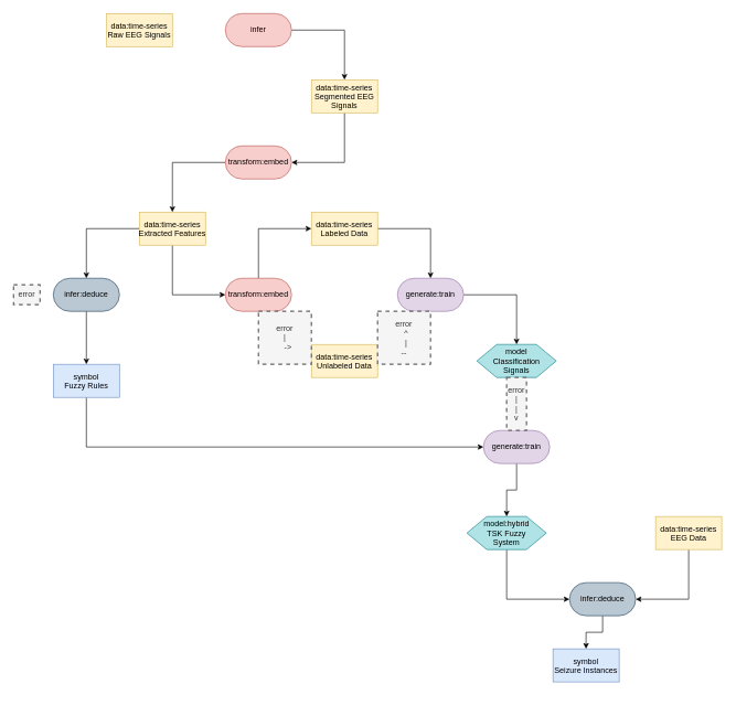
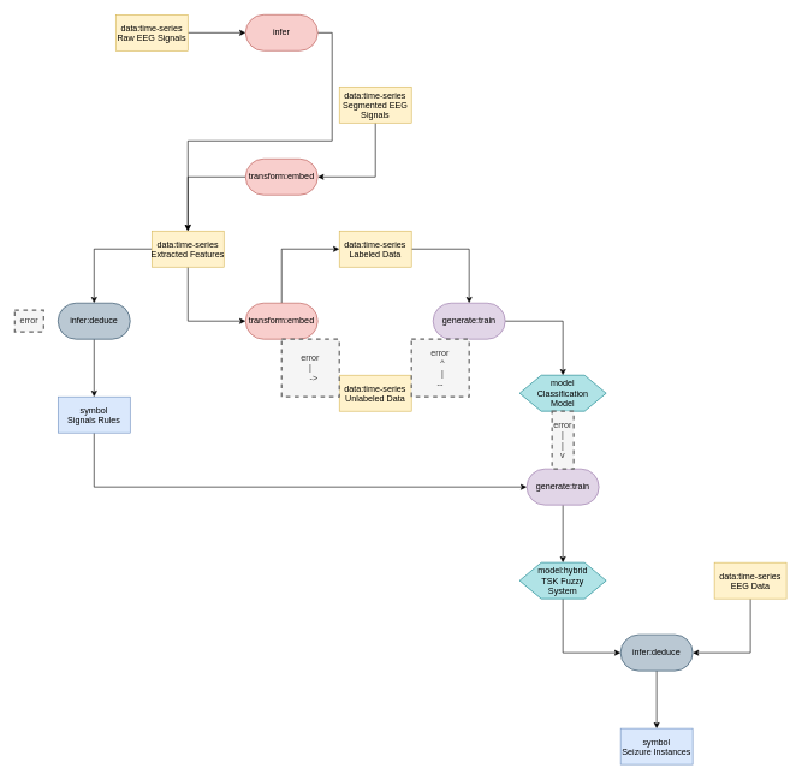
  <mxCell id="0" />
  <mxCell id="1" parent="0" />
+ <mxCell id="2" style="edgeStyle=orthogonalEdgeStyle;rounded=0;orthogonalLoop=1;jettySize=auto;html=1;exitX=1;exitY=0.5;exitDx=0;exitDy=0;entryX=0;entryY=0.5;entryDx=0;entryDy=0;" edge="1" parent="1" source="3" target="5"><mxGeometry relative="1" as="geometry" /></mxCell>
  <mxCell id="3" value="data:time-series&#10;Raw EEG Signals" style="rectangle;fillColor=#fff2cc;strokeColor=#d6b656;" name="data" vertex="1" parent="1"><mxGeometry x="160" y="20" width="100" height="50" as="geometry" /></mxCell>
- <mxCell id="4" style="edgeStyle=orthogonalEdgeStyle;rounded=0;orthogonalLoop=1;jettySize=auto;html=1;exitX=1;exitY=0.5;exitDx=0;exitDy=0;entryX=0.5;entryY=0;entryDx=0;entryDy=0;" edge="1" parent="1" source="5" target="7"><mxGeometry relative="1" as="geometry" /></mxCell>
+ <mxCell id="4" style="edgeStyle=orthogonalEdgeStyle;rounded=0;orthogonalLoop=1;jettySize=auto;html=1;exitX=1;exitY=0.5;exitDx=0;exitDy=0;" edge="1" parent="1" source="5" target="12"><mxGeometry relative="1" as="geometry" /></mxCell>
  <mxCell id="5" value="infer" style="rounded=1;whiteSpace=wrap;html=1;arcSize=50;fillColor=#f8cecc;strokeColor=#b85450;" name="transform" vertex="1" parent="1"><mxGeometry x="340" y="20" width="100" height="50" as="geometry" /></mxCell>
  <mxCell id="6" style="edgeStyle=orthogonalEdgeStyle;rounded=0;orthogonalLoop=1;jettySize=auto;html=1;exitX=0.5;exitY=1;exitDx=0;exitDy=0;entryX=1;entryY=0.5;entryDx=0;entryDy=0;" edge="1" parent="1" source="7" target="9"><mxGeometry relative="1" as="geometry" /></mxCell>
  <mxCell id="7" value="data:time-series&#10;Segmented EEG&#10;Signals" style="rectangle;fillColor=#fff2cc;strokeColor=#d6b656;" name="data" vertex="1" parent="1"><mxGeometry x="470" y="120" width="100" height="50" as="geometry" /></mxCell>
  <mxCell id="8" style="edgeStyle=orthogonalEdgeStyle;rounded=0;orthogonalLoop=1;jettySize=auto;html=1;exitX=0;exitY=0.5;exitDx=0;exitDy=0;entryX=0.5;entryY=0;entryDx=0;entryDy=0;" edge="1" parent="1" source="9" target="12"><mxGeometry relative="1" as="geometry" /></mxCell>
  <mxCell id="9" value="transform:embed" style="rounded=1;whiteSpace=wrap;html=1;arcSize=50;fillColor=#f8cecc;strokeColor=#b85450;" name="transform" vertex="1" parent="1"><mxGeometry x="340" y="220" width="100" height="50" as="geometry" /></mxCell>
  <mxCell id="10" style="edgeStyle=orthogonalEdgeStyle;rounded=0;orthogonalLoop=1;jettySize=auto;html=1;exitX=0;exitY=0.5;exitDx=0;exitDy=0;entryX=0.5;entryY=0;entryDx=0;entryDy=0;" edge="1" parent="1" source="12" target="14"><mxGeometry relative="1" as="geometry" /></mxCell>
  <mxCell id="11" style="edgeStyle=orthogonalEdgeStyle;rounded=0;orthogonalLoop=1;jettySize=auto;html=1;exitX=0.5;exitY=1;exitDx=0;exitDy=0;entryX=0;entryY=0.5;entryDx=0;entryDy=0;" edge="1" parent="1" source="12" target="16"><mxGeometry relative="1" as="geometry" /></mxCell>
  <mxCell id="12" value="data:time-series&#10;Extracted Features" style="rectangle;fillColor=#fff2cc;strokeColor=#d6b656;" name="data" vertex="1" parent="1" tooltip="⚠️ Node not part of any valid pattern."><mxGeometry x="210" y="320" width="100" height="50" as="geometry" /></mxCell>
  <mxCell id="13" style="edgeStyle=orthogonalEdgeStyle;rounded=0;orthogonalLoop=1;jettySize=auto;html=1;exitX=0.5;exitY=1;exitDx=0;exitDy=0;entryX=0.5;entryY=0;entryDx=0;entryDy=0;" edge="1" parent="1" source="14" target="26"><mxGeometry relative="1" as="geometry" /></mxCell>
  <mxCell id="14" value="infer:deduce" style="rounded=1;whiteSpace=wrap;html=1;arcSize=50;fillColor=#bac8d3;strokeColor=#23445d;" name="infer:deduce" vertex="1" parent="1" tooltip="⚠️ Node not part of any valid pattern."><mxGeometry x="80" y="420" width="100" height="50" as="geometry" /></mxCell>
  <mxCell id="15" style="edgeStyle=orthogonalEdgeStyle;rounded=0;orthogonalLoop=1;jettySize=auto;html=1;exitX=0.5;exitY=0;exitDx=0;exitDy=0;entryX=0;entryY=0.5;entryDx=0;entryDy=0;" edge="1" parent="1" source="16" target="18"><mxGeometry relative="1" as="geometry" /></mxCell>
  <mxCell id="16" value="transform:embed" style="rounded=1;whiteSpace=wrap;html=1;arcSize=50;fillColor=#f8cecc;strokeColor=#b85450;" name="transform" vertex="1" parent="1"><mxGeometry x="340" y="420" width="100" height="50" as="geometry" /></mxCell>
  <mxCell id="17" style="edgeStyle=orthogonalEdgeStyle;rounded=0;orthogonalLoop=1;jettySize=auto;html=1;exitX=1;exitY=0.5;exitDx=0;exitDy=0;entryX=0.5;entryY=0;entryDx=0;entryDy=0;" edge="1" parent="1" source="18" target="22"><mxGeometry relative="1" as="geometry" /></mxCell>
  <mxCell id="18" value="data:time-series&#10;Labeled Data" style="rectangle;fillColor=#fff2cc;strokeColor=#d6b656;" name="data" vertex="1" parent="1"><mxGeometry x="470" y="320" width="100" height="50" as="geometry" /></mxCell>
  <mxCell id="19" value="data:time-series&#10;Unlabeled Data" style="rectangle;fillColor=#fff2cc;strokeColor=#d6b656;" name="data" vertex="1" parent="1" tooltip="⚠️ Node is disconnected."><mxGeometry x="470" y="520" width="100" height="50" as="geometry" /></mxCell>
  <mxCell id="20" value="&lt;div&gt;error&lt;/div&gt;&lt;div&gt;|&lt;/div&gt;&lt;div&gt;&amp;nbsp;&amp;nbsp; -&amp;gt;&lt;/div&gt;" style="text;html=1;align=center;verticalAlign=middle;whiteSpace=wrap;rounded=0;dashed=1;fillColor=#f5f5f5;fontColor=#333333;strokeColor=#666666;strokeWidth=2;" name="text" vertex="1" parent="1"><mxGeometry x="390" y="470" width="80" height="80" as="geometry" /></mxCell>
  <mxCell id="21" style="edgeStyle=orthogonalEdgeStyle;rounded=0;orthogonalLoop=1;jettySize=auto;html=1;exitX=1;exitY=0.5;exitDx=0;exitDy=0;entryX=0.5;entryY=0;entryDx=0;entryDy=0;" edge="1" parent="1" source="22" target="24"><mxGeometry relative="1" as="geometry" /></mxCell>
  <mxCell id="22" value="generate:train" style="rounded=1;whiteSpace=wrap;html=1;arcSize=50;fillColor=#e1d5e7;strokeColor=#9673a6;" name="generate:train" vertex="1" parent="1" tooltip="⚠️ Node not part of any valid pattern."><mxGeometry x="600" y="420" width="100" height="50" as="geometry" /></mxCell>
  <mxCell id="23" value="&lt;div&gt;error&lt;/div&gt;&lt;div&gt;&amp;nbsp; ^&lt;/div&gt;&lt;div&gt;&amp;nbsp; |&lt;/div&gt;&lt;div&gt;--&lt;/div&gt;" style="text;html=1;align=center;verticalAlign=middle;whiteSpace=wrap;rounded=0;dashed=1;fillColor=#f5f5f5;fontColor=#333333;strokeColor=#666666;strokeWidth=2;" name="text" vertex="1" parent="1"><mxGeometry x="570" y="470" width="80" height="80" as="geometry" /></mxCell>
- <mxCell id="24" value="model&#10;Classification&#10;Signals" style="shape=hexagon;perimeter=hexagonPerimeter2;fillColor=#b0e3e6;strokeColor=#0e8088;" name="model" vertex="1" parent="1" tooltip="⚠️ Node not part of any valid pattern."><mxGeometry x="720" y="520" width="120" height="50" as="geometry" /></mxCell>
+ <mxCell id="24" value="model&#10;Classification&#10;Model" style="shape=hexagon;perimeter=hexagonPerimeter2;fillColor=#b0e3e6;strokeColor=#0e8088;" name="model" vertex="1" parent="1" tooltip="⚠️ Node not part of any valid pattern."><mxGeometry x="720" y="520" width="120" height="50" as="geometry" /></mxCell>
  <mxCell id="25" style="edgeStyle=orthogonalEdgeStyle;rounded=0;orthogonalLoop=1;jettySize=auto;html=1;exitX=0.5;exitY=1;exitDx=0;exitDy=0;entryX=0;entryY=0.5;entryDx=0;entryDy=0;" edge="1" parent="1" source="26" target="28"><mxGeometry relative="1" as="geometry" /></mxCell>
- <mxCell id="26" value="symbol&#10;Fuzzy Rules" style="rectangle;fillColor=#dae8fc;strokeColor=#6c8ebf;" name="symbol" vertex="1" parent="1" tooltip="⚠️ Node not part of any valid pattern."><mxGeometry x="80" y="550" width="100" height="50" as="geometry" /></mxCell>
+ <mxCell id="26" value="symbol&#10;Signals Rules" style="rectangle;fillColor=#dae8fc;strokeColor=#6c8ebf;" name="symbol" vertex="1" parent="1" tooltip="⚠️ Node not part of any valid pattern."><mxGeometry x="80" y="550" width="100" height="50" as="geometry" /></mxCell>
  <mxCell id="27" style="edgeStyle=orthogonalEdgeStyle;rounded=0;orthogonalLoop=1;jettySize=auto;html=1;exitX=0.5;exitY=1;exitDx=0;exitDy=0;entryX=0.5;entryY=0;entryDx=0;entryDy=0;" edge="1" parent="1" source="28" target="31"><mxGeometry relative="1" as="geometry" /></mxCell>
  <mxCell id="28" value="generate:train" style="rounded=1;whiteSpace=wrap;html=1;arcSize=50;fillColor=#e1d5e7;strokeColor=#9673a6;" name="generate:train" vertex="1" parent="1"><mxGeometry x="730" y="650" width="100" height="50" as="geometry" /></mxCell>
  <mxCell id="29" value="&lt;div&gt;error&lt;/div&gt;&lt;div&gt;|&lt;/div&gt;&lt;div&gt;|&lt;/div&gt;&lt;div&gt;v&lt;/div&gt;" style="text;html=1;align=center;verticalAlign=middle;whiteSpace=wrap;rounded=0;dashed=1;fillColor=#f5f5f5;fontColor=#333333;strokeColor=#666666;strokeWidth=2;" name="text" vertex="1" parent="1"><mxGeometry x="765" y="570" width="30" height="80" as="geometry" /></mxCell>
  <mxCell id="30" style="edgeStyle=orthogonalEdgeStyle;rounded=0;orthogonalLoop=1;jettySize=auto;html=1;exitX=0.5;exitY=1;exitDx=0;exitDy=0;entryX=0;entryY=0.5;entryDx=0;entryDy=0;" edge="1" parent="1" source="31" target="33"><mxGeometry relative="1" as="geometry" /></mxCell>
- <mxCell id="31" value="model:hybrid&#10;TSK Fuzzy&#10;System" style="shape=hexagon;perimeter=hexagonPerimeter2;fillColor=#b0e3e6;strokeColor=#0e8088;" name="model" vertex="1" parent="1"><mxGeometry x="705" y="780" width="120" height="50" as="geometry" /></mxCell>
+ <mxCell id="31" value="model:hybrid&#10;TSK Fuzzy&#10;System" style="shape=hexagon;perimeter=hexagonPerimeter2;fillColor=#b0e3e6;strokeColor=#0e8088;" name="model" vertex="1" parent="1"><mxGeometry x="720" y="780" width="120" height="50" as="geometry" /></mxCell>
  <mxCell id="32" style="edgeStyle=orthogonalEdgeStyle;rounded=0;orthogonalLoop=1;jettySize=auto;html=1;exitX=0.5;exitY=1;exitDx=0;exitDy=0;entryX=0.5;entryY=0;entryDx=0;entryDy=0;" edge="1" parent="1" source="33" target="36"><mxGeometry relative="1" as="geometry" /></mxCell>
  <mxCell id="33" value="infer:deduce" style="rounded=1;whiteSpace=wrap;html=1;arcSize=50;fillColor=#bac8d3;strokeColor=#23445d;" name="infer:deduce" vertex="1" parent="1"><mxGeometry x="860" y="880" width="100" height="50" as="geometry" /></mxCell>
  <mxCell id="34" style="edgeStyle=orthogonalEdgeStyle;rounded=0;orthogonalLoop=1;jettySize=auto;html=1;exitX=0.5;exitY=1;exitDx=0;exitDy=0;entryX=1;entryY=0.5;entryDx=0;entryDy=0;" edge="1" parent="1" source="35" target="33"><mxGeometry relative="1" as="geometry" /></mxCell>
  <mxCell id="35" value="data:time-series&#10;EEG Data" style="rectangle;fillColor=#fff2cc;strokeColor=#d6b656;" name="data" vertex="1" parent="1"><mxGeometry x="990" y="780" width="100" height="50" as="geometry" /></mxCell>
- <mxCell id="36" value="symbol&#10;Seizure Instances" style="rectangle;fillColor=#dae8fc;strokeColor=#6c8ebf;" name="symbol" vertex="1" parent="1"><mxGeometry x="835" y="980" width="100" height="50" as="geometry" /></mxCell>
+ <mxCell id="36" value="symbol&#10;Seizure Instances" style="rectangle;fillColor=#dae8fc;strokeColor=#6c8ebf;" name="symbol" vertex="1" parent="1"><mxGeometry x="860" y="1010" width="100" height="50" as="geometry" /></mxCell>
  <mxCell id="37" value="error" style="text;html=1;align=center;verticalAlign=middle;whiteSpace=wrap;rounded=0;dashed=1;fillColor=#f5f5f5;fontColor=#333333;strokeColor=#666666;strokeWidth=2;" name="text" vertex="1" parent="1"><mxGeometry x="20" y="430" width="40" height="30" as="geometry" /></mxCell>
